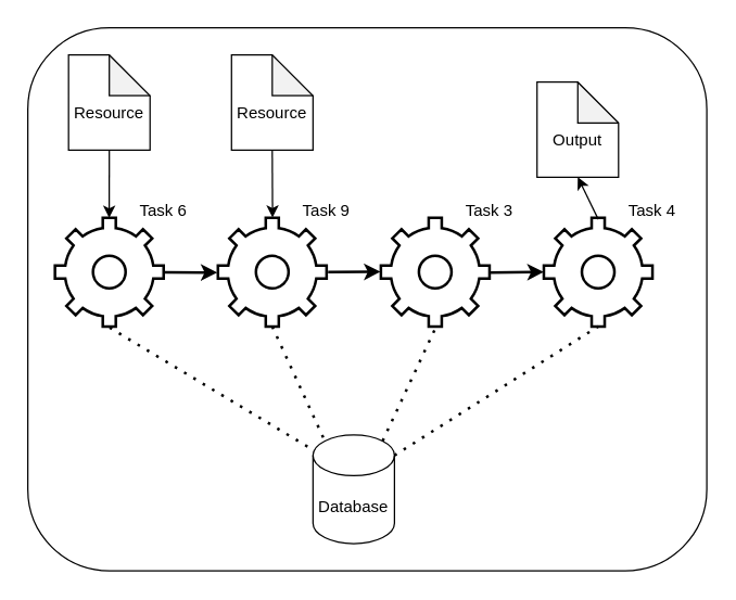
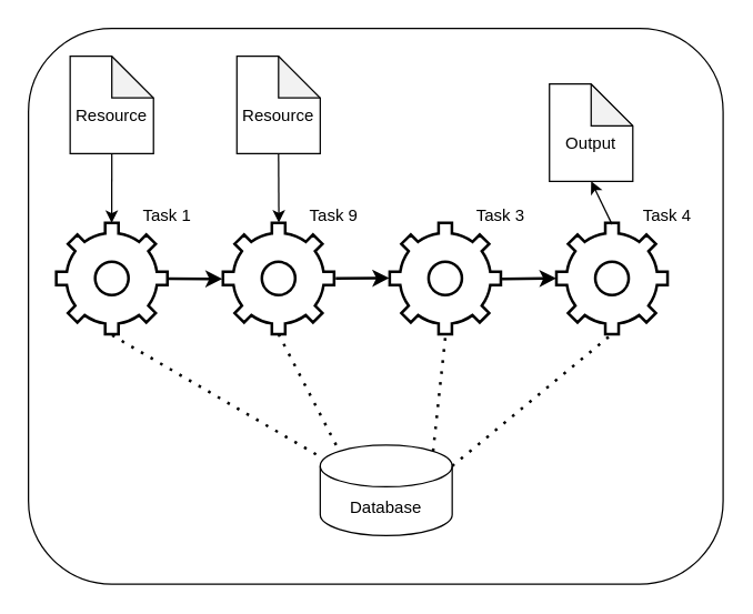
  <mxCell id="0" />
  <mxCell id="1" parent="0" />
  <mxCell id="2" value="" style="rounded=1;whiteSpace=wrap;html=1;fillColor=none;" vertex="1" parent="1"><mxGeometry x="20" y="20" width="500" height="400" as="geometry" /></mxCell>
- <mxCell id="3" value="Database" style="shape=cylinder3;whiteSpace=wrap;html=1;boundedLbl=1;backgroundOutline=1;size=15;" vertex="1" parent="1"><mxGeometry x="230" y="320" width="60" height="80" as="geometry" /></mxCell>
+ <mxCell id="3" value="Database" style="shape=cylinder3;whiteSpace=wrap;html=1;boundedLbl=1;backgroundOutline=1;size=15;" vertex="1" parent="1"><mxGeometry x="230" y="320" width="95" height="65" as="geometry" /></mxCell>
  <mxCell id="4" value="&lt;div&gt;&lt;br&gt;&lt;/div&gt;Resource" style="shape=note;whiteSpace=wrap;html=1;backgroundOutline=1;darkOpacity=0.05;" vertex="1" parent="1"><mxGeometry x="50" y="40" width="60" height="70" as="geometry" /></mxCell>
  <mxCell id="5" value="" style="html=1;verticalLabelPosition=bottom;align=center;labelBackgroundColor=#ffffff;verticalAlign=top;strokeWidth=2;strokeColor=#000000;shadow=0;dashed=0;shape=mxgraph.ios7.icons.settings;" vertex="1" parent="1"><mxGeometry x="40" y="160" width="80" height="80" as="geometry" /></mxCell>
  <mxCell id="6" value="&lt;div&gt;&lt;br&gt;&lt;/div&gt;&lt;div&gt;Resource&lt;/div&gt;" style="shape=note;whiteSpace=wrap;html=1;backgroundOutline=1;darkOpacity=0.05;" vertex="1" parent="1"><mxGeometry x="170" y="40" width="60" height="70" as="geometry" /></mxCell>
  <mxCell id="7" value="" style="html=1;verticalLabelPosition=bottom;align=center;labelBackgroundColor=#ffffff;verticalAlign=top;strokeWidth=2;strokeColor=#000000;shadow=0;dashed=0;shape=mxgraph.ios7.icons.settings;" vertex="1" parent="1"><mxGeometry x="160" y="160" width="80" height="80" as="geometry" /></mxCell>
  <mxCell id="8" value="" style="html=1;verticalLabelPosition=bottom;align=center;labelBackgroundColor=#ffffff;verticalAlign=top;strokeWidth=2;strokeColor=#000000;shadow=0;dashed=0;shape=mxgraph.ios7.icons.settings;" vertex="1" parent="1"><mxGeometry x="280" y="160" width="80" height="80" as="geometry" /></mxCell>
  <mxCell id="9" value="&lt;div&gt;&lt;br&gt;&lt;/div&gt;&lt;div&gt;Output&lt;/div&gt;" style="shape=note;whiteSpace=wrap;html=1;backgroundOutline=1;darkOpacity=0.05;" vertex="1" parent="1"><mxGeometry x="395" y="60" width="60" height="70" as="geometry" /></mxCell>
  <mxCell id="10" value="" style="html=1;verticalLabelPosition=bottom;align=center;labelBackgroundColor=#ffffff;verticalAlign=top;strokeWidth=2;strokeColor=#000000;shadow=0;dashed=0;shape=mxgraph.ios7.icons.settings;" vertex="1" parent="1"><mxGeometry x="400" y="160" width="80" height="80" as="geometry" /></mxCell>
  <mxCell id="11" value="" style="endArrow=classic;html=1;rounded=0;exitX=0.5;exitY=1;exitDx=0;exitDy=0;exitPerimeter=0;entryX=0.499;entryY=0;entryDx=0;entryDy=0;entryPerimeter=0;" edge="1" parent="1" source="4" target="5"><mxGeometry width="50" height="50" relative="1" as="geometry"><mxPoint x="260" y="270" as="sourcePoint" /><mxPoint x="310" y="220" as="targetPoint" /></mxGeometry></mxCell>
  <mxCell id="12" value="" style="endArrow=classic;html=1;rounded=0;exitX=0.5;exitY=1;exitDx=0;exitDy=0;exitPerimeter=0;entryX=0.503;entryY=-0.003;entryDx=0;entryDy=0;entryPerimeter=0;" edge="1" parent="1" source="6" target="7"><mxGeometry width="50" height="50" relative="1" as="geometry"><mxPoint x="210" y="190" as="sourcePoint" /><mxPoint x="260" y="140" as="targetPoint" /></mxGeometry></mxCell>
  <mxCell id="13" value="" style="endArrow=classic;html=1;rounded=0;exitX=0.501;exitY=0.013;exitDx=0;exitDy=0;exitPerimeter=0;entryX=0.5;entryY=1;entryDx=0;entryDy=0;entryPerimeter=0;" edge="1" parent="1" source="10" target="9"><mxGeometry width="50" height="50" relative="1" as="geometry"><mxPoint x="210" y="190" as="sourcePoint" /><mxPoint x="260" y="140" as="targetPoint" /></mxGeometry></mxCell>
  <mxCell id="14" value="" style="endArrow=classic;html=1;rounded=0;exitX=1.008;exitY=0.502;exitDx=0;exitDy=0;exitPerimeter=0;entryX=-0.005;entryY=0.503;entryDx=0;entryDy=0;entryPerimeter=0;strokeWidth=2;" edge="1" parent="1" source="5" target="7"><mxGeometry width="50" height="50" relative="1" as="geometry"><mxPoint x="210" y="190" as="sourcePoint" /><mxPoint x="260" y="140" as="targetPoint" /></mxGeometry></mxCell>
  <mxCell id="15" value="" style="endArrow=classic;html=1;rounded=0;exitX=1.014;exitY=0.5;exitDx=0;exitDy=0;exitPerimeter=0;entryX=-0.003;entryY=0.496;entryDx=0;entryDy=0;entryPerimeter=0;strokeWidth=2;" edge="1" parent="1" source="7" target="8"><mxGeometry width="50" height="50" relative="1" as="geometry"><mxPoint x="131" y="210" as="sourcePoint" /><mxPoint x="170" y="210" as="targetPoint" /></mxGeometry></mxCell>
  <mxCell id="16" value="" style="endArrow=classic;html=1;rounded=0;exitX=1.011;exitY=0.504;exitDx=0;exitDy=0;exitPerimeter=0;entryX=0;entryY=0.498;entryDx=0;entryDy=0;entryPerimeter=0;strokeWidth=2;" edge="1" parent="1" source="8" target="10"><mxGeometry width="50" height="50" relative="1" as="geometry"><mxPoint x="141" y="220" as="sourcePoint" /><mxPoint x="180" y="220" as="targetPoint" /></mxGeometry></mxCell>
  <mxCell id="17" value="" style="endArrow=none;dashed=1;html=1;dashPattern=1 3;strokeWidth=2;rounded=0;exitX=0.503;exitY=1.011;exitDx=0;exitDy=0;exitPerimeter=0;entryX=0.021;entryY=0.146;entryDx=0;entryDy=0;entryPerimeter=0;" edge="1" parent="1" source="5" target="3"><mxGeometry width="50" height="50" relative="1" as="geometry"><mxPoint x="240" y="260" as="sourcePoint" /><mxPoint x="290" y="210" as="targetPoint" /></mxGeometry></mxCell>
  <mxCell id="18" value="" style="endArrow=none;dashed=1;html=1;dashPattern=1 3;strokeWidth=2;rounded=0;exitX=0.5;exitY=1;exitDx=0;exitDy=0;exitPerimeter=0;entryX=0.145;entryY=0;entryDx=0;entryDy=4.35;entryPerimeter=0;" edge="1" parent="1" source="7" target="3"><mxGeometry width="50" height="50" relative="1" as="geometry"><mxPoint x="240" y="260" as="sourcePoint" /><mxPoint x="290" y="210" as="targetPoint" /></mxGeometry></mxCell>
  <mxCell id="19" value="" style="endArrow=none;dashed=1;html=1;dashPattern=1 3;strokeWidth=2;rounded=0;exitX=0.855;exitY=0;exitDx=0;exitDy=4.35;exitPerimeter=0;entryX=0.502;entryY=1.015;entryDx=0;entryDy=0;entryPerimeter=0;" edge="1" parent="1" source="3" target="8"><mxGeometry width="50" height="50" relative="1" as="geometry"><mxPoint x="240" y="260" as="sourcePoint" /><mxPoint x="290" y="210" as="targetPoint" /></mxGeometry></mxCell>
  <mxCell id="20" value="" style="endArrow=none;dashed=1;html=1;dashPattern=1 3;strokeWidth=2;rounded=0;exitX=1;exitY=0;exitDx=0;exitDy=15;exitPerimeter=0;entryX=0.5;entryY=1;entryDx=0;entryDy=0;entryPerimeter=0;" edge="1" parent="1" source="3" target="10"><mxGeometry width="50" height="50" relative="1" as="geometry"><mxPoint x="240" y="260" as="sourcePoint" /><mxPoint x="290" y="210" as="targetPoint" /></mxGeometry></mxCell>
- <mxCell id="21" value="Task 6" style="text;html=1;strokeColor=none;fillColor=none;align=center;verticalAlign=middle;whiteSpace=wrap;rounded=0;" vertex="1" parent="1"><mxGeometry x="90" y="140" width="60" height="30" as="geometry" /></mxCell>
+ <mxCell id="21" value="Task 1" style="text;html=1;strokeColor=none;fillColor=none;align=center;verticalAlign=middle;whiteSpace=wrap;rounded=0;" vertex="1" parent="1"><mxGeometry x="90" y="140" width="60" height="30" as="geometry" /></mxCell>
  <mxCell id="22" value="Task 9" style="text;html=1;strokeColor=none;fillColor=none;align=center;verticalAlign=middle;whiteSpace=wrap;rounded=0;" vertex="1" parent="1"><mxGeometry x="210" y="140" width="60" height="30" as="geometry" /></mxCell>
  <mxCell id="23" value="Task 3" style="text;html=1;strokeColor=none;fillColor=none;align=center;verticalAlign=middle;whiteSpace=wrap;rounded=0;" vertex="1" parent="1"><mxGeometry x="330" y="140" width="60" height="30" as="geometry" /></mxCell>
  <mxCell id="24" value="Task 4" style="text;html=1;strokeColor=none;fillColor=none;align=center;verticalAlign=middle;whiteSpace=wrap;rounded=0;" vertex="1" parent="1"><mxGeometry x="450" y="140" width="60" height="30" as="geometry" /></mxCell>
